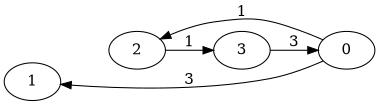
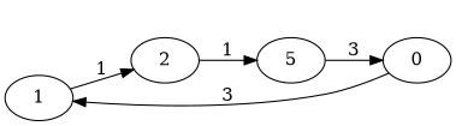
  digraph {
    rankdir=LR
    ranksep=equally
    1
    0
    2
-   3
+   3 [label=5]
    subgraph sub_1 {
      rank=same
      1
    }
    subgraph sub_2 {
      rank=same
      0
    }
    subgraph sub_3 {
      rank=same
      2
    }
    subgraph sub_4 {
      rank=same
      3
    }
    subgraph sub_5 {
      rank=same
    }
-   0 -> 2 [label=1]
+   1 -> 2 [label=1]
    0 -> 1 [label=3]
    2 -> 3 [label=1]
    3 -> 0 [label=3]
  }
